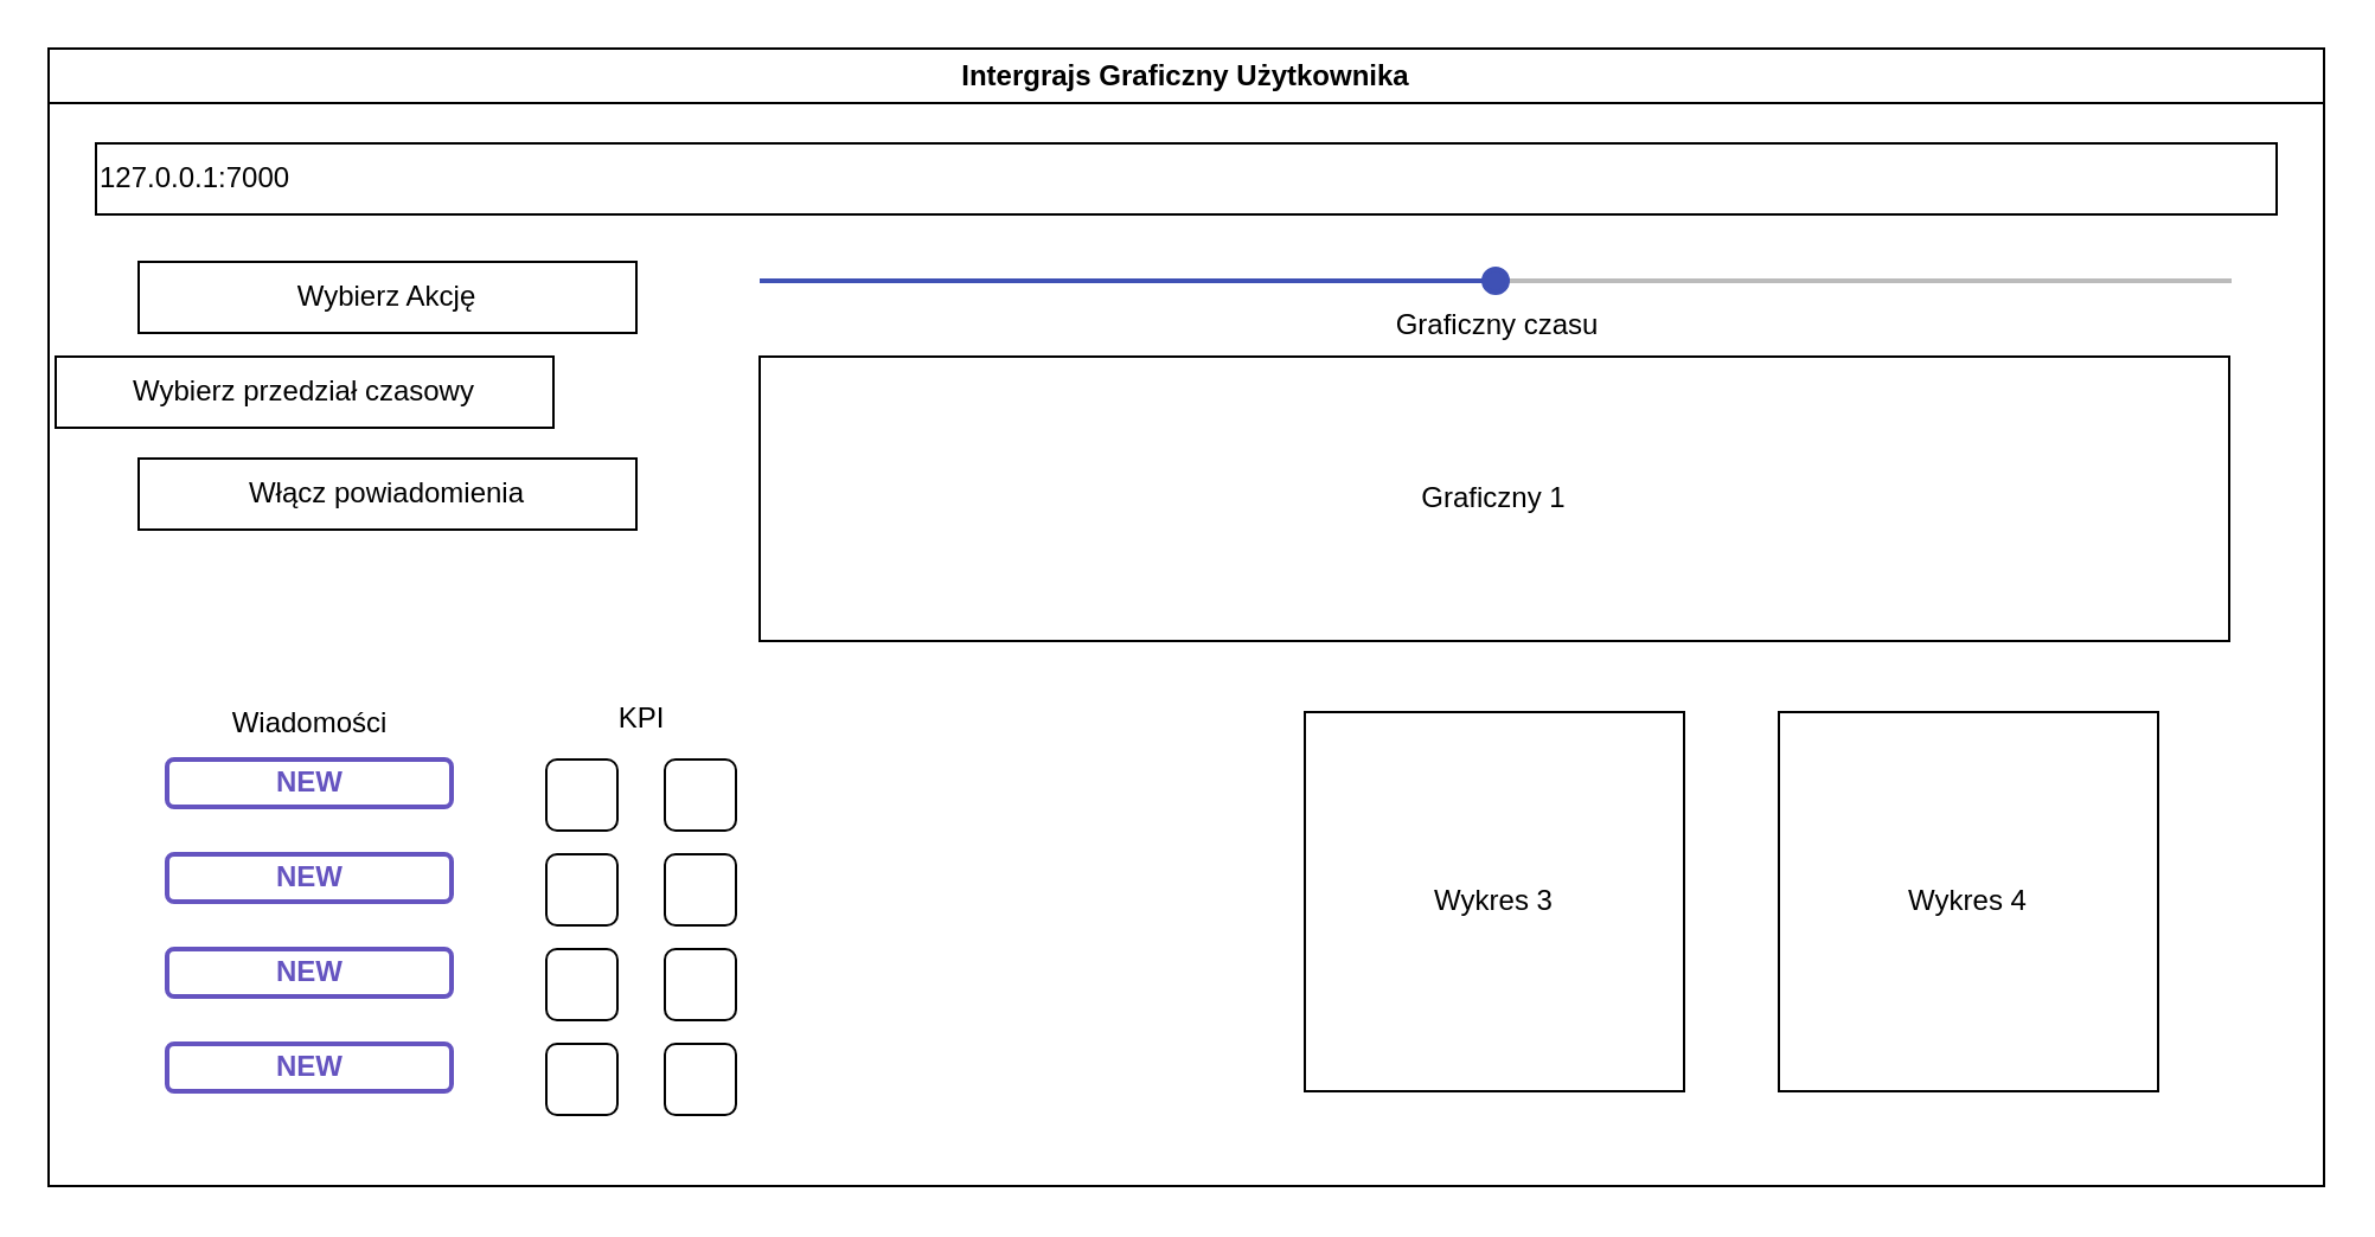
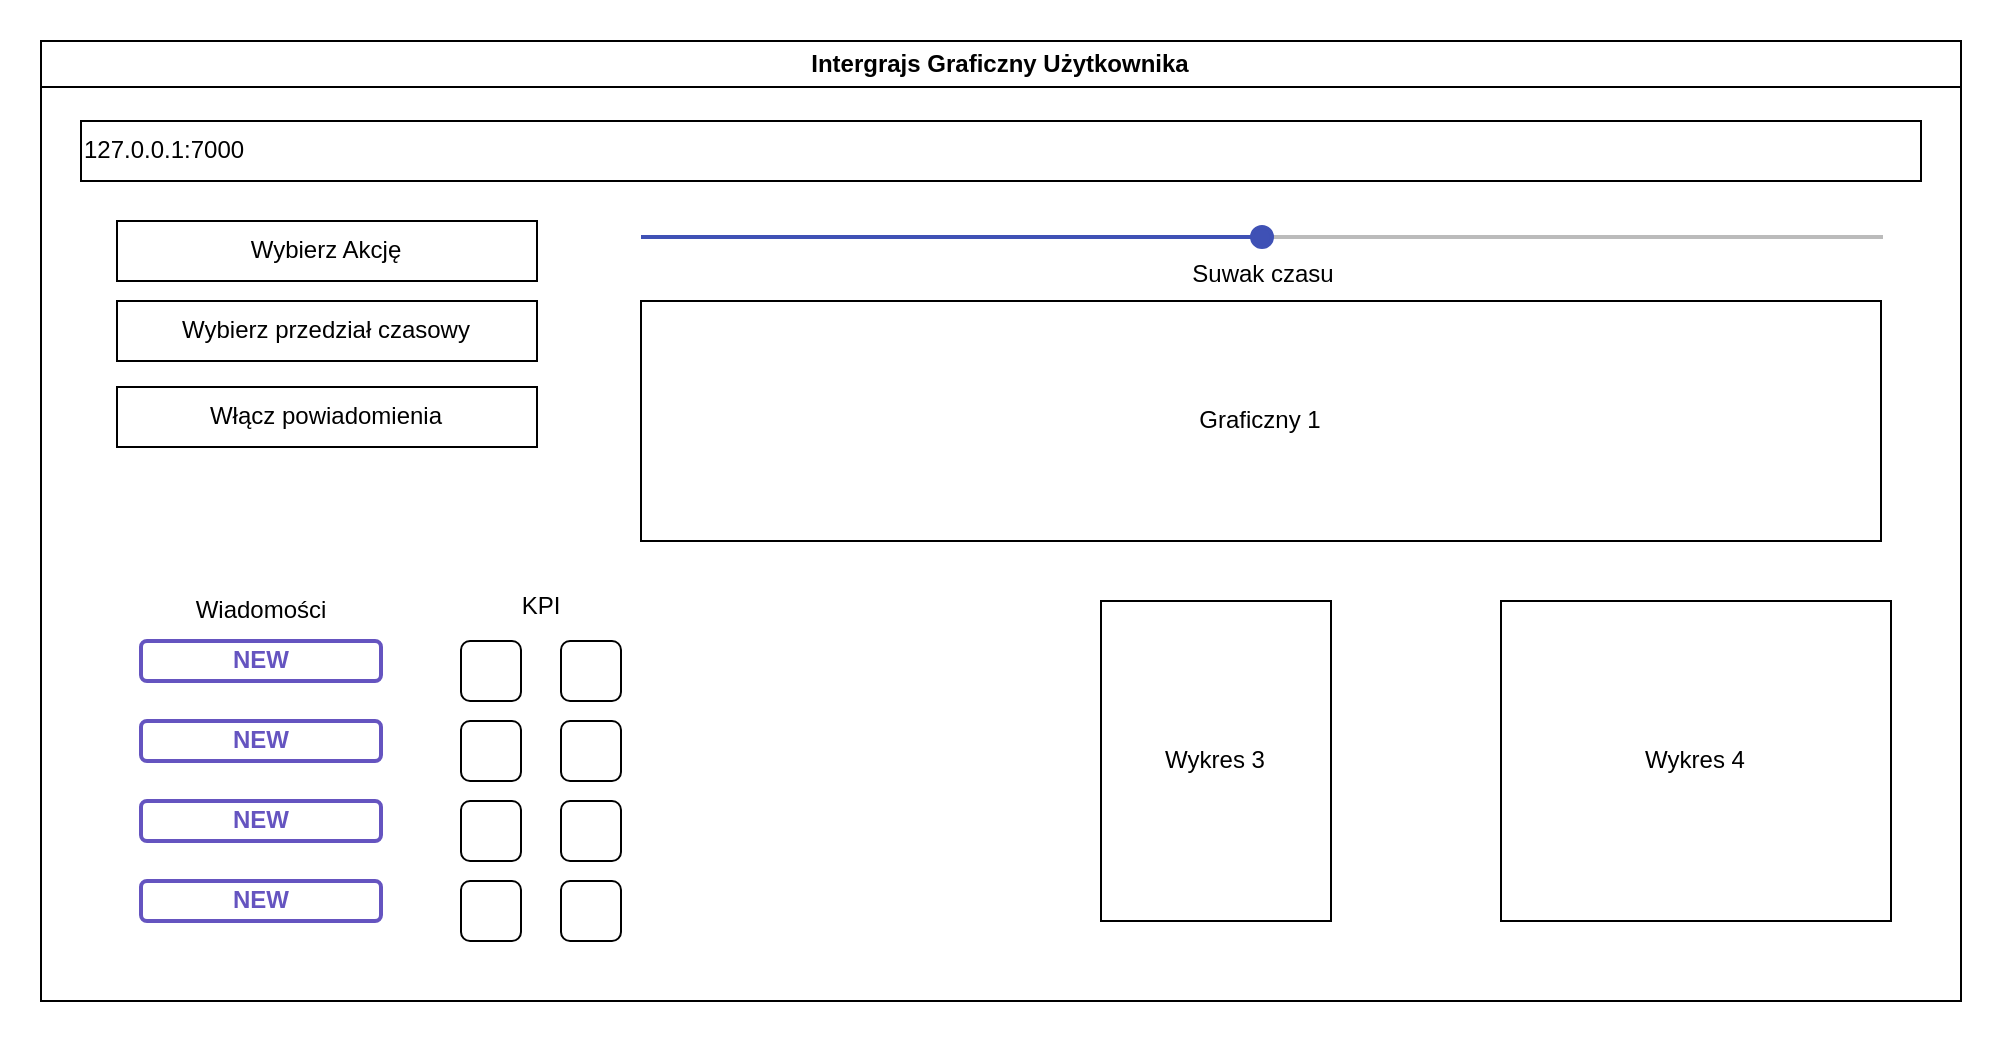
  <mxCell id="0" />
  <mxCell id="1" parent="0" />
  <mxCell id="2" value="Intergrajs Graficzny Użytkownika" style="swimlane;whiteSpace=wrap;html=1;" vertex="1" parent="1"><mxGeometry x="20" y="20" width="960" height="480" as="geometry" /></mxCell>
  <mxCell id="3" value="127.0.0.1:7000" style="rounded=0;whiteSpace=wrap;html=1;fillColor=none;align=left;" vertex="1" parent="2"><mxGeometry x="20" y="40" width="920" height="30" as="geometry" /></mxCell>
  <mxCell id="4" value="Wybierz Akcję" style="rounded=0;whiteSpace=wrap;html=1;fillColor=none;" vertex="1" parent="2"><mxGeometry x="38" y="90" width="210" height="30" as="geometry" /></mxCell>
  <mxCell id="5" value="Włącz powiadomienia" style="rounded=0;whiteSpace=wrap;html=1;fillColor=none;" vertex="1" parent="2"><mxGeometry x="38" y="173" width="210" height="30" as="geometry" /></mxCell>
- <mxCell id="6" value="Wybierz przedział czasowy" style="rounded=0;whiteSpace=wrap;html=1;fillColor=none;" vertex="1" parent="2"><mxGeometry x="3" y="130" width="210" height="30" as="geometry" /></mxCell>
- <mxCell id="7" value="Graficzny czasu" style="dashed=0;verticalLabelPosition=bottom;verticalAlign=top;align=center;shape=mxgraph.gmdl.slider2;barPos=50;strokeColor=#3F51B5;opacity=100;strokeWidth=2;fillColor=#3F51B5;handleSize=10;shadow=0;html=1;" vertex="1" parent="2"><mxGeometry x="300" y="93" width="621" height="10" as="geometry" /></mxCell>
+ <mxCell id="6" value="Wybierz przedział czasowy" style="rounded=0;whiteSpace=wrap;html=1;fillColor=none;" vertex="1" parent="2"><mxGeometry x="38" y="130" width="210" height="30" as="geometry" /></mxCell>
+ <mxCell id="7" value="Suwak czasu" style="dashed=0;verticalLabelPosition=bottom;verticalAlign=top;align=center;shape=mxgraph.gmdl.slider2;barPos=50;strokeColor=#3F51B5;opacity=100;strokeWidth=2;fillColor=#3F51B5;handleSize=10;shadow=0;html=1;" vertex="1" parent="2"><mxGeometry x="300" y="93" width="621" height="10" as="geometry" /></mxCell>
  <mxCell id="8" value="Graficzny 1" style="rounded=0;whiteSpace=wrap;html=1;fillColor=none;" vertex="1" parent="2"><mxGeometry x="300" y="130" width="620" height="120" as="geometry" /></mxCell>
- <mxCell id="9" value="Wykres 3" style="rounded=0;whiteSpace=wrap;html=1;fillColor=none;" vertex="1" parent="2"><mxGeometry x="530" y="280" width="160" height="160" as="geometry" /></mxCell>
- <mxCell id="10" value="Wykres 4" style="rounded=0;whiteSpace=wrap;html=1;fillColor=none;" vertex="1" parent="2"><mxGeometry x="730" y="280" width="160" height="160" as="geometry" /></mxCell>
+ <mxCell id="9" value="Wykres 3" style="rounded=0;whiteSpace=wrap;html=1;fillColor=none;" vertex="1" parent="2"><mxGeometry x="530" y="280" width="115" height="160" as="geometry" /></mxCell>
+ <mxCell id="10" value="Wykres 4" style="rounded=0;whiteSpace=wrap;html=1;fillColor=none;" vertex="1" parent="2"><mxGeometry x="730" y="280" width="195" height="160" as="geometry" /></mxCell>
  <mxCell id="11" value="NEW" style="dashed=0;html=1;rounded=1;strokeColor=#6554C0;fontSize=12;align=center;fontStyle=1;strokeWidth=2;fontColor=#6554C0" vertex="1" parent="2"><mxGeometry x="50" y="300" width="120" height="20" as="geometry" /></mxCell>
  <mxCell id="12" value="NEW" style="dashed=0;html=1;rounded=1;strokeColor=#6554C0;fontSize=12;align=center;fontStyle=1;strokeWidth=2;fontColor=#6554C0" vertex="1" parent="2"><mxGeometry x="50" y="340" width="120" height="20" as="geometry" /></mxCell>
  <mxCell id="13" value="NEW" style="dashed=0;html=1;rounded=1;strokeColor=#6554C0;fontSize=12;align=center;fontStyle=1;strokeWidth=2;fontColor=#6554C0" vertex="1" parent="2"><mxGeometry x="50" y="380" width="120" height="20" as="geometry" /></mxCell>
  <mxCell id="14" value="NEW" style="dashed=0;html=1;rounded=1;strokeColor=#6554C0;fontSize=12;align=center;fontStyle=1;strokeWidth=2;fontColor=#6554C0" vertex="1" parent="2"><mxGeometry x="50" y="420" width="120" height="20" as="geometry" /></mxCell>
  <mxCell id="15" value="Wiadomości" style="text;html=1;align=center;verticalAlign=middle;resizable=0;points=[];autosize=1;strokeColor=none;fillColor=none;" vertex="1" parent="2"><mxGeometry x="65" y="270" width="90" height="30" as="geometry" /></mxCell>
  <mxCell id="16" value="" style="rounded=1;whiteSpace=wrap;html=1;fillColor=none;" vertex="1" parent="2"><mxGeometry x="210" y="300" width="30" height="30" as="geometry" /></mxCell>
  <mxCell id="17" value="" style="rounded=1;whiteSpace=wrap;html=1;fillColor=none;" vertex="1" parent="2"><mxGeometry x="260" y="300" width="30" height="30" as="geometry" /></mxCell>
  <mxCell id="18" value="" style="rounded=1;whiteSpace=wrap;html=1;fillColor=none;" vertex="1" parent="2"><mxGeometry x="210" y="340" width="30" height="30" as="geometry" /></mxCell>
  <mxCell id="19" value="" style="rounded=1;whiteSpace=wrap;html=1;fillColor=none;" vertex="1" parent="2"><mxGeometry x="260" y="340" width="30" height="30" as="geometry" /></mxCell>
  <mxCell id="20" value="" style="rounded=1;whiteSpace=wrap;html=1;fillColor=none;" vertex="1" parent="2"><mxGeometry x="210" y="380" width="30" height="30" as="geometry" /></mxCell>
  <mxCell id="21" value="" style="rounded=1;whiteSpace=wrap;html=1;fillColor=none;" vertex="1" parent="2"><mxGeometry x="260" y="380" width="30" height="30" as="geometry" /></mxCell>
  <mxCell id="22" value="" style="rounded=1;whiteSpace=wrap;html=1;fillColor=none;" vertex="1" parent="2"><mxGeometry x="210" y="420" width="30" height="30" as="geometry" /></mxCell>
  <mxCell id="23" value="" style="rounded=1;whiteSpace=wrap;html=1;fillColor=none;" vertex="1" parent="2"><mxGeometry x="260" y="420" width="30" height="30" as="geometry" /></mxCell>
  <mxCell id="24" value="KPI" style="text;html=1;align=center;verticalAlign=middle;resizable=0;points=[];autosize=1;strokeColor=none;fillColor=none;" vertex="1" parent="1"><mxGeometry x="250" y="288" width="40" height="30" as="geometry" /></mxCell>
